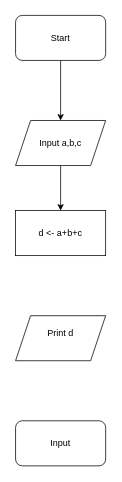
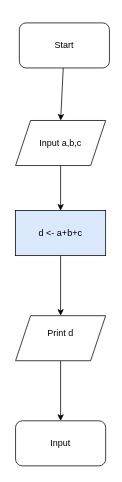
  <mxCell id="0" />
  <mxCell id="1" parent="0" />
  <mxCell id="2" value="" style="edgeStyle=none;html=1;" edge="1" parent="1" source="3"><mxGeometry relative="1" as="geometry"><mxPoint x="80" y="160" as="targetPoint" /></mxGeometry></mxCell>
- <mxCell id="3" value="Start" style="rounded=1;whiteSpace=wrap;html=1;" vertex="1" parent="1"><mxGeometry x="20" y="20" width="120" height="60" as="geometry" /></mxCell>
+ <mxCell id="3" value="Start" style="rounded=1;whiteSpace=wrap;html=1;" vertex="1" parent="1"><mxGeometry x="25" y="30" width="120" height="60" as="geometry" /></mxCell>
  <mxCell id="4" value="" style="edgeStyle=none;html=1;" edge="1" parent="1" target="6"><mxGeometry relative="1" as="geometry"><mxPoint x="80" y="220" as="sourcePoint" /></mxGeometry></mxCell>
- <mxCell id="6" value="&lt;br&gt;d &amp;lt;- a+b+c&lt;br&gt;&lt;br&gt;" style="rounded=0;whiteSpace=wrap;html=1;" vertex="1" parent="1"><mxGeometry x="20" y="280" width="120" height="60" as="geometry" /></mxCell>
+ <mxCell id="5" value="" style="edgeStyle=none;html=1;" edge="1" parent="1" source="6" target="8"><mxGeometry relative="1" as="geometry" /></mxCell>
+ <mxCell id="6" value="&lt;br&gt;d &amp;lt;- a+b+c&lt;br&gt;&lt;br&gt;" style="rounded=0;whiteSpace=wrap;html=1;fillColor=#dae8fc;" vertex="1" parent="1"><mxGeometry x="20" y="280" width="120" height="60" as="geometry" /></mxCell>
+ <mxCell id="7" value="" style="edgeStyle=none;html=1;" edge="1" parent="1" source="8" target="9"><mxGeometry relative="1" as="geometry" /></mxCell>
  <mxCell id="8" value="&#10;Print d&#10;&#10;" style="shape=parallelogram;perimeter=parallelogramPerimeter;whiteSpace=wrap;html=1;fixedSize=1;rounded=0;" vertex="1" parent="1"><mxGeometry x="20" y="420" width="120" height="60" as="geometry" /></mxCell>
  <mxCell id="9" value="Input" style="rounded=1;whiteSpace=wrap;html=1;" vertex="1" parent="1"><mxGeometry x="20" y="560" width="120" height="60" as="geometry" /></mxCell>
  <mxCell id="10" value="Input a,b,c" style="shape=parallelogram;perimeter=parallelogramPerimeter;whiteSpace=wrap;html=1;fixedSize=1;rounded=0;" vertex="1" parent="1"><mxGeometry x="20" y="160" width="120" height="60" as="geometry" /></mxCell>
